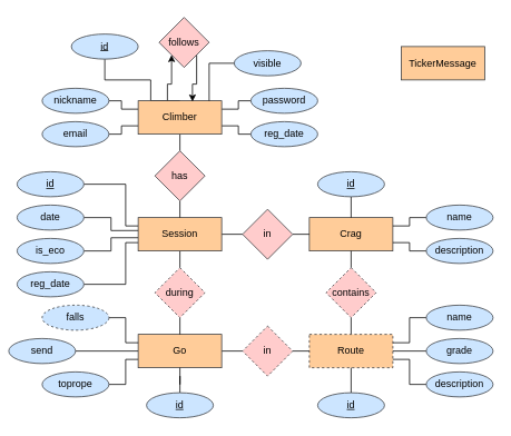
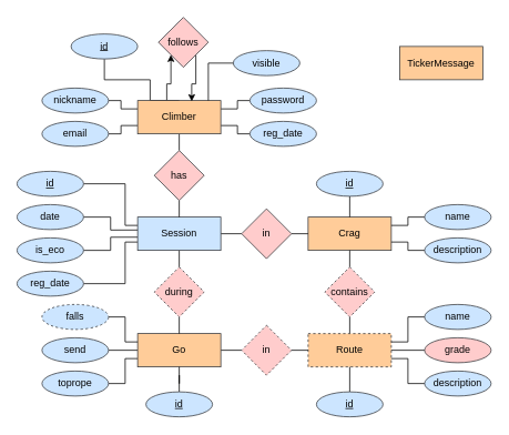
  <mxCell id="0" />
  <mxCell id="1" parent="0" />
  <mxCell id="2" style="edgeStyle=orthogonalEdgeStyle;rounded=0;orthogonalLoop=1;jettySize=auto;html=1;exitX=0.5;exitY=1;exitDx=0;exitDy=0;entryX=0.5;entryY=0;entryDx=0;entryDy=0;endArrow=none;endFill=0;" parent="1" source="9" target="26" edge="1"><mxGeometry relative="1" as="geometry" /></mxCell>
  <mxCell id="3" style="edgeStyle=orthogonalEdgeStyle;rounded=0;orthogonalLoop=1;jettySize=auto;html=1;exitX=0;exitY=0.25;exitDx=0;exitDy=0;endArrow=none;endFill=0;" parent="1" source="9" target="10" edge="1"><mxGeometry relative="1" as="geometry" /></mxCell>
  <mxCell id="4" style="edgeStyle=orthogonalEdgeStyle;rounded=0;orthogonalLoop=1;jettySize=auto;html=1;exitX=0;exitY=0.75;exitDx=0;exitDy=0;endArrow=none;endFill=0;" parent="1" source="9" target="35" edge="1"><mxGeometry relative="1" as="geometry" /></mxCell>
  <mxCell id="5" style="edgeStyle=orthogonalEdgeStyle;rounded=0;orthogonalLoop=1;jettySize=auto;html=1;exitX=1;exitY=0.25;exitDx=0;exitDy=0;endArrow=none;endFill=0;" parent="1" source="9" target="36" edge="1"><mxGeometry relative="1" as="geometry" /></mxCell>
  <mxCell id="6" style="edgeStyle=orthogonalEdgeStyle;rounded=0;orthogonalLoop=1;jettySize=auto;html=1;exitX=1;exitY=0.75;exitDx=0;exitDy=0;endArrow=none;endFill=0;" parent="1" source="9" target="38" edge="1"><mxGeometry relative="1" as="geometry" /></mxCell>
  <mxCell id="7" style="edgeStyle=orthogonalEdgeStyle;rounded=0;orthogonalLoop=1;jettySize=auto;html=1;exitX=0.5;exitY=0;exitDx=0;exitDy=0;endArrow=none;endFill=0;" parent="1" source="9" target="37" edge="1"><mxGeometry relative="1" as="geometry"><Array as="points"><mxPoint x="180" y="120" /><mxPoint x="180" y="95" /><mxPoint x="125" y="95" /></Array></mxGeometry></mxCell>
  <mxCell id="8" style="edgeStyle=orthogonalEdgeStyle;rounded=0;orthogonalLoop=1;jettySize=auto;html=1;entryX=0;entryY=1;entryDx=0;entryDy=0;endArrow=classic;endFill=1;startSize=6;endSize=6;exitX=0.35;exitY=0.05;exitDx=0;exitDy=0;exitPerimeter=0;" parent="1" source="9" target="64" edge="1"><mxGeometry relative="1" as="geometry" /></mxCell>
  <mxCell id="9" value="Climber" style="whiteSpace=wrap;html=1;align=center;fillColor=#ffcc99;strokeColor=#36393d;" parent="1" vertex="1"><mxGeometry x="165" y="120" width="100" height="40" as="geometry" /></mxCell>
  <mxCell id="10" value="nickname" style="ellipse;whiteSpace=wrap;html=1;align=center;fillColor=#cce5ff;strokeColor=#36393d;" parent="1" vertex="1"><mxGeometry x="50" y="105" width="80" height="30" as="geometry" /></mxCell>
  <mxCell id="11" style="edgeStyle=orthogonalEdgeStyle;rounded=0;orthogonalLoop=1;jettySize=auto;html=1;exitX=0.5;exitY=0;exitDx=0;exitDy=0;entryX=0.5;entryY=1;entryDx=0;entryDy=0;endArrow=none;endFill=0;" parent="1" source="12" target="34" edge="1"><mxGeometry relative="1" as="geometry" /></mxCell>
  <mxCell id="12" value="Route" style="whiteSpace=wrap;html=1;align=center;fillColor=#ffcc99;strokeColor=#36393d;dashed=1;" parent="1" vertex="1"><mxGeometry x="370" y="400" width="100" height="40" as="geometry" /></mxCell>
  <mxCell id="13" value="Crag" style="whiteSpace=wrap;html=1;align=center;fillColor=#ffcc99;strokeColor=#36393d;" parent="1" vertex="1"><mxGeometry x="370" y="260" width="100" height="40" as="geometry" /></mxCell>
  <mxCell id="14" style="edgeStyle=orthogonalEdgeStyle;rounded=0;orthogonalLoop=1;jettySize=auto;html=1;exitX=1;exitY=0.5;exitDx=0;exitDy=0;entryX=0;entryY=0.5;entryDx=0;entryDy=0;endArrow=none;endFill=0;" parent="1" source="20" target="32" edge="1"><mxGeometry relative="1" as="geometry" /></mxCell>
  <mxCell id="15" style="edgeStyle=orthogonalEdgeStyle;rounded=0;orthogonalLoop=1;jettySize=auto;html=1;exitX=0.5;exitY=1;exitDx=0;exitDy=0;entryX=0.5;entryY=0;entryDx=0;entryDy=0;endArrow=none;endFill=0;" parent="1" source="20" target="28" edge="1"><mxGeometry relative="1" as="geometry" /></mxCell>
  <mxCell id="16" style="edgeStyle=orthogonalEdgeStyle;rounded=0;orthogonalLoop=1;jettySize=auto;html=1;exitX=0;exitY=0.25;exitDx=0;exitDy=0;entryX=1;entryY=0.5;entryDx=0;entryDy=0;endArrow=none;endFill=0;" parent="1" source="20" target="39" edge="1"><mxGeometry relative="1" as="geometry"><Array as="points"><mxPoint x="150" y="270" /><mxPoint x="150" y="220" /></Array></mxGeometry></mxCell>
  <mxCell id="17" style="edgeStyle=orthogonalEdgeStyle;rounded=0;orthogonalLoop=1;jettySize=auto;html=1;exitX=0.011;exitY=0.389;exitDx=0;exitDy=0;endArrow=none;endFill=0;exitPerimeter=0;" parent="1" source="20" target="40" edge="1"><mxGeometry relative="1" as="geometry" /></mxCell>
  <mxCell id="18" style="edgeStyle=orthogonalEdgeStyle;rounded=0;orthogonalLoop=1;jettySize=auto;html=1;exitX=0;exitY=0.604;exitDx=0;exitDy=0;endArrow=none;endFill=0;exitPerimeter=0;" parent="1" source="20" target="41" edge="1"><mxGeometry relative="1" as="geometry" /></mxCell>
  <mxCell id="19" style="edgeStyle=orthogonalEdgeStyle;rounded=0;orthogonalLoop=1;jettySize=auto;html=1;exitX=0;exitY=0.75;exitDx=0;exitDy=0;entryX=1;entryY=0.5;entryDx=0;entryDy=0;endArrow=none;endFill=0;" parent="1" source="20" target="42" edge="1"><mxGeometry relative="1" as="geometry"><Array as="points"><mxPoint x="150" y="290" /><mxPoint x="150" y="340" /></Array></mxGeometry></mxCell>
- <mxCell id="20" value="&lt;div&gt;Session&lt;/div&gt;" style="whiteSpace=wrap;html=1;align=center;fillColor=#ffcc99;strokeColor=#36393d;" parent="1" vertex="1"><mxGeometry x="165" y="260" width="100" height="40" as="geometry" /></mxCell>
+ <mxCell id="20" value="&lt;div&gt;Session&lt;/div&gt;" style="whiteSpace=wrap;html=1;align=center;fillColor=#cce5ff;strokeColor=#36393d;" parent="1" vertex="1"><mxGeometry x="165" y="260" width="100" height="40" as="geometry" /></mxCell>
  <mxCell id="21" style="edgeStyle=orthogonalEdgeStyle;rounded=0;orthogonalLoop=1;jettySize=auto;html=1;exitX=1;exitY=0.5;exitDx=0;exitDy=0;entryX=0;entryY=0.5;entryDx=0;entryDy=0;endArrow=none;endFill=0;" parent="1" source="24" target="30" edge="1"><mxGeometry relative="1" as="geometry" /></mxCell>
  <mxCell id="22" style="edgeStyle=orthogonalEdgeStyle;rounded=0;orthogonalLoop=1;jettySize=auto;html=1;exitX=0;exitY=0.5;exitDx=0;exitDy=0;entryX=1;entryY=0.5;entryDx=0;entryDy=0;endArrow=none;endFill=0;" parent="1" source="24" target="61" edge="1"><mxGeometry relative="1" as="geometry" /></mxCell>
  <mxCell id="23" style="edgeStyle=orthogonalEdgeStyle;rounded=0;orthogonalLoop=1;jettySize=auto;html=1;exitX=0;exitY=0.75;exitDx=0;exitDy=0;entryX=1;entryY=0.5;entryDx=0;entryDy=0;endArrow=none;endFill=0;" parent="1" source="24" target="62" edge="1"><mxGeometry relative="1" as="geometry"><Array as="points"><mxPoint x="150" y="430" /><mxPoint x="150" y="460" /></Array></mxGeometry></mxCell>
  <mxCell id="24" value="Go" style="whiteSpace=wrap;html=1;align=center;fillColor=#ffcc99;strokeColor=#36393d;" parent="1" vertex="1"><mxGeometry x="165" y="400" width="100" height="40" as="geometry" /></mxCell>
  <mxCell id="25" style="edgeStyle=orthogonalEdgeStyle;rounded=0;orthogonalLoop=1;jettySize=auto;html=1;exitX=0.5;exitY=1;exitDx=0;exitDy=0;entryX=0.5;entryY=0;entryDx=0;entryDy=0;endArrow=none;endFill=0;" parent="1" source="26" target="20" edge="1"><mxGeometry relative="1" as="geometry" /></mxCell>
  <mxCell id="26" value="has" style="shape=rhombus;perimeter=rhombusPerimeter;whiteSpace=wrap;html=1;align=center;fillColor=#ffcccc;strokeColor=#36393d;" parent="1" vertex="1"><mxGeometry x="185" y="180" width="60" height="60" as="geometry" /></mxCell>
  <mxCell id="27" style="edgeStyle=orthogonalEdgeStyle;rounded=0;orthogonalLoop=1;jettySize=auto;html=1;exitX=0.5;exitY=1;exitDx=0;exitDy=0;entryX=0.5;entryY=0;entryDx=0;entryDy=0;endArrow=none;endFill=0;" parent="1" source="28" target="24" edge="1"><mxGeometry relative="1" as="geometry" /></mxCell>
  <mxCell id="28" value="during" style="shape=rhombus;perimeter=rhombusPerimeter;whiteSpace=wrap;html=1;align=center;fillColor=#ffcccc;strokeColor=#36393d;dashed=1;" parent="1" vertex="1"><mxGeometry x="185" y="320" width="60" height="60" as="geometry" /></mxCell>
  <mxCell id="29" style="edgeStyle=orthogonalEdgeStyle;rounded=0;orthogonalLoop=1;jettySize=auto;html=1;exitX=1;exitY=0.5;exitDx=0;exitDy=0;entryX=0;entryY=0.5;entryDx=0;entryDy=0;endArrow=none;endFill=0;" parent="1" source="30" target="12" edge="1"><mxGeometry relative="1" as="geometry" /></mxCell>
  <mxCell id="30" value="in" style="shape=rhombus;perimeter=rhombusPerimeter;whiteSpace=wrap;html=1;align=center;fillColor=#ffcccc;strokeColor=#36393d;dashed=1;" parent="1" vertex="1"><mxGeometry x="290" y="390" width="60" height="60" as="geometry" /></mxCell>
  <mxCell id="31" style="edgeStyle=orthogonalEdgeStyle;rounded=0;orthogonalLoop=1;jettySize=auto;html=1;exitX=1;exitY=0.5;exitDx=0;exitDy=0;entryX=0;entryY=0.5;entryDx=0;entryDy=0;endArrow=none;endFill=0;" parent="1" source="32" target="13" edge="1"><mxGeometry relative="1" as="geometry" /></mxCell>
  <mxCell id="32" value="in" style="shape=rhombus;perimeter=rhombusPerimeter;whiteSpace=wrap;html=1;align=center;fillColor=#ffcccc;strokeColor=#36393d;sketch=0;shadow=0;rounded=0;perimeterSpacing=0;" parent="1" vertex="1"><mxGeometry x="290" y="250" width="60" height="60" as="geometry" /></mxCell>
  <mxCell id="33" style="edgeStyle=orthogonalEdgeStyle;rounded=0;orthogonalLoop=1;jettySize=auto;html=1;exitX=0.5;exitY=0;exitDx=0;exitDy=0;entryX=0.5;entryY=1;entryDx=0;entryDy=0;endArrow=none;endFill=0;" parent="1" source="34" target="13" edge="1"><mxGeometry relative="1" as="geometry" /></mxCell>
  <mxCell id="34" value="contains" style="shape=rhombus;perimeter=rhombusPerimeter;whiteSpace=wrap;html=1;align=center;fillColor=#ffcccc;strokeColor=#36393d;dashed=1;" parent="1" vertex="1"><mxGeometry x="390" y="320" width="60" height="60" as="geometry" /></mxCell>
  <mxCell id="35" value="email" style="ellipse;whiteSpace=wrap;html=1;align=center;fillColor=#cce5ff;strokeColor=#36393d;" parent="1" vertex="1"><mxGeometry x="50" y="145" width="80" height="30" as="geometry" /></mxCell>
  <mxCell id="36" value="password" style="ellipse;whiteSpace=wrap;html=1;align=center;fillColor=#cce5ff;strokeColor=#36393d;" parent="1" vertex="1"><mxGeometry x="300" y="105" width="80" height="30" as="geometry" /></mxCell>
  <mxCell id="37" value="id" style="ellipse;whiteSpace=wrap;html=1;align=center;fontStyle=4;fillColor=#cce5ff;strokeColor=#36393d;" parent="1" vertex="1"><mxGeometry x="85" y="40" width="80" height="30" as="geometry" /></mxCell>
  <mxCell id="38" value="reg_date" style="ellipse;whiteSpace=wrap;html=1;align=center;fillColor=#cce5ff;strokeColor=#36393d;" parent="1" vertex="1"><mxGeometry x="300" y="145" width="80" height="30" as="geometry" /></mxCell>
  <mxCell id="39" value="id" style="ellipse;whiteSpace=wrap;html=1;align=center;fontStyle=4;fillColor=#cce5ff;strokeColor=#36393d;" parent="1" vertex="1"><mxGeometry x="20" y="205" width="80" height="30" as="geometry" /></mxCell>
  <mxCell id="40" value="date" style="ellipse;whiteSpace=wrap;html=1;align=center;fillColor=#cce5ff;strokeColor=#36393d;" parent="1" vertex="1"><mxGeometry x="20" y="245" width="80" height="30" as="geometry" /></mxCell>
  <mxCell id="41" value="is_eco" style="ellipse;whiteSpace=wrap;html=1;align=center;fillColor=#cce5ff;strokeColor=#36393d;" parent="1" vertex="1"><mxGeometry x="20" y="285" width="80" height="30" as="geometry" /></mxCell>
  <mxCell id="42" value="reg_date" style="ellipse;whiteSpace=wrap;html=1;align=center;fillColor=#cce5ff;strokeColor=#36393d;" parent="1" vertex="1"><mxGeometry x="20" y="325" width="80" height="30" as="geometry" /></mxCell>
  <mxCell id="43" style="edgeStyle=orthogonalEdgeStyle;rounded=0;orthogonalLoop=1;jettySize=auto;html=1;exitX=0.5;exitY=1;exitDx=0;exitDy=0;entryX=0.5;entryY=0;entryDx=0;entryDy=0;endArrow=none;endFill=0;" parent="1" source="44" target="13" edge="1"><mxGeometry relative="1" as="geometry" /></mxCell>
  <mxCell id="44" value="id" style="ellipse;whiteSpace=wrap;html=1;align=center;fontStyle=4;fillColor=#cce5ff;strokeColor=#36393d;" parent="1" vertex="1"><mxGeometry x="380" y="205" width="80" height="30" as="geometry" /></mxCell>
  <mxCell id="45" style="edgeStyle=orthogonalEdgeStyle;rounded=0;orthogonalLoop=1;jettySize=auto;html=1;exitX=0;exitY=0.5;exitDx=0;exitDy=0;entryX=1;entryY=0.25;entryDx=0;entryDy=0;endArrow=none;endFill=0;" parent="1" source="46" target="13" edge="1"><mxGeometry relative="1" as="geometry" /></mxCell>
  <mxCell id="46" value="name" style="ellipse;whiteSpace=wrap;html=1;align=center;fillColor=#cce5ff;strokeColor=#36393d;" parent="1" vertex="1"><mxGeometry x="510" y="245" width="80" height="30" as="geometry" /></mxCell>
  <mxCell id="47" style="edgeStyle=orthogonalEdgeStyle;rounded=0;orthogonalLoop=1;jettySize=auto;html=1;exitX=0;exitY=0.5;exitDx=0;exitDy=0;entryX=1;entryY=0.75;entryDx=0;entryDy=0;endArrow=none;endFill=0;" parent="1" source="48" target="13" edge="1"><mxGeometry relative="1" as="geometry" /></mxCell>
  <mxCell id="48" value="description" style="ellipse;whiteSpace=wrap;html=1;align=center;fillColor=#cce5ff;strokeColor=#36393d;" parent="1" vertex="1"><mxGeometry x="510" y="285" width="80" height="30" as="geometry" /></mxCell>
  <mxCell id="49" style="edgeStyle=orthogonalEdgeStyle;rounded=0;orthogonalLoop=1;jettySize=auto;html=1;exitX=0.5;exitY=0;exitDx=0;exitDy=0;entryX=0.5;entryY=1;entryDx=0;entryDy=0;endArrow=none;endFill=0;" parent="1" source="50" target="12" edge="1"><mxGeometry relative="1" as="geometry" /></mxCell>
  <mxCell id="50" value="id" style="ellipse;whiteSpace=wrap;html=1;align=center;fontStyle=4;fillColor=#cce5ff;strokeColor=#36393d;" parent="1" vertex="1"><mxGeometry x="380" y="470" width="80" height="30" as="geometry" /></mxCell>
  <mxCell id="51" style="edgeStyle=orthogonalEdgeStyle;rounded=0;orthogonalLoop=1;jettySize=auto;html=1;exitX=0;exitY=0.5;exitDx=0;exitDy=0;entryX=1;entryY=0.25;entryDx=0;entryDy=0;endArrow=none;endFill=0;" parent="1" source="52" target="12" edge="1"><mxGeometry relative="1" as="geometry" /></mxCell>
  <mxCell id="52" value="name" style="ellipse;whiteSpace=wrap;html=1;align=center;fillColor=#cce5ff;strokeColor=#36393d;" parent="1" vertex="1"><mxGeometry x="510" y="365" width="80" height="30" as="geometry" /></mxCell>
  <mxCell id="53" style="edgeStyle=orthogonalEdgeStyle;rounded=0;orthogonalLoop=1;jettySize=auto;html=1;exitX=0;exitY=0.5;exitDx=0;exitDy=0;entryX=1;entryY=0.5;entryDx=0;entryDy=0;endArrow=none;endFill=0;" parent="1" source="54" target="12" edge="1"><mxGeometry relative="1" as="geometry" /></mxCell>
- <mxCell id="54" value="grade" style="ellipse;whiteSpace=wrap;html=1;align=center;fillColor=#cce5ff;strokeColor=#36393d;" parent="1" vertex="1"><mxGeometry x="510" y="405" width="80" height="30" as="geometry" /></mxCell>
+ <mxCell id="54" value="grade" style="ellipse;whiteSpace=wrap;html=1;align=center;fillColor=#ffcccc;strokeColor=#36393d;" parent="1" vertex="1"><mxGeometry x="510" y="405" width="80" height="30" as="geometry" /></mxCell>
  <mxCell id="55" style="edgeStyle=orthogonalEdgeStyle;rounded=0;orthogonalLoop=1;jettySize=auto;html=1;exitX=0;exitY=0.5;exitDx=0;exitDy=0;entryX=1;entryY=0.75;entryDx=0;entryDy=0;endArrow=none;endFill=0;" parent="1" source="56" target="12" edge="1"><mxGeometry relative="1" as="geometry" /></mxCell>
  <mxCell id="56" value="description" style="ellipse;whiteSpace=wrap;html=1;align=center;fillColor=#cce5ff;strokeColor=#36393d;" parent="1" vertex="1"><mxGeometry x="510" y="445" width="80" height="30" as="geometry" /></mxCell>
  <mxCell id="57" style="edgeStyle=orthogonalEdgeStyle;rounded=0;orthogonalLoop=1;jettySize=auto;html=1;exitX=0.5;exitY=0;exitDx=0;exitDy=0;endArrow=none;endFill=0;" parent="1" source="58" target="24" edge="1"><mxGeometry relative="1" as="geometry" /></mxCell>
  <mxCell id="58" value="id" style="ellipse;whiteSpace=wrap;html=1;align=center;fontStyle=4;fillColor=#cce5ff;strokeColor=#36393d;" parent="1" vertex="1"><mxGeometry x="175" y="470" width="80" height="30" as="geometry" /></mxCell>
  <mxCell id="59" style="edgeStyle=orthogonalEdgeStyle;rounded=0;orthogonalLoop=1;jettySize=auto;html=1;exitX=1;exitY=0.5;exitDx=0;exitDy=0;entryX=0;entryY=0.25;entryDx=0;entryDy=0;endArrow=none;endFill=0;" parent="1" source="60" target="24" edge="1"><mxGeometry relative="1" as="geometry" /></mxCell>
  <mxCell id="60" value="falls" style="ellipse;whiteSpace=wrap;html=1;align=center;fillColor=#cce5ff;strokeColor=#36393d;dashed=1;" parent="1" vertex="1"><mxGeometry x="50" y="365" width="80" height="30" as="geometry" /></mxCell>
- <mxCell id="61" value="send" style="ellipse;whiteSpace=wrap;html=1;align=center;fillColor=#cce5ff;strokeColor=#36393d;" parent="1" vertex="1"><mxGeometry x="10" y="405" width="80" height="30" as="geometry" /></mxCell>
+ <mxCell id="61" value="send" style="ellipse;whiteSpace=wrap;html=1;align=center;fillColor=#cce5ff;strokeColor=#36393d;" parent="1" vertex="1"><mxGeometry x="50" y="405" width="80" height="30" as="geometry" /></mxCell>
  <mxCell id="62" value="toprope" style="ellipse;whiteSpace=wrap;html=1;align=center;fillColor=#cce5ff;strokeColor=#36393d;" parent="1" vertex="1"><mxGeometry x="50" y="445" width="80" height="30" as="geometry" /></mxCell>
  <mxCell id="63" style="edgeStyle=orthogonalEdgeStyle;rounded=0;orthogonalLoop=1;jettySize=auto;html=1;exitX=1;exitY=1;exitDx=0;exitDy=0;entryX=0.65;entryY=0.025;entryDx=0;entryDy=0;entryPerimeter=0;endArrow=classic;endFill=1;startSize=6;endSize=6;" parent="1" source="64" target="9" edge="1"><mxGeometry relative="1" as="geometry" /></mxCell>
  <mxCell id="64" value="follows" style="shape=rhombus;perimeter=rhombusPerimeter;whiteSpace=wrap;html=1;align=center;fillColor=#ffcccc;strokeColor=#36393d;" parent="1" vertex="1"><mxGeometry x="190" y="20" width="60" height="60" as="geometry" /></mxCell>
  <mxCell id="65" style="edgeStyle=orthogonalEdgeStyle;rounded=0;orthogonalLoop=1;jettySize=auto;html=1;entryX=0.85;entryY=0;entryDx=0;entryDy=0;entryPerimeter=0;endArrow=none;endFill=0;" edge="1" parent="1" source="66" target="9"><mxGeometry relative="1" as="geometry" /></mxCell>
  <mxCell id="66" value="visible" style="ellipse;whiteSpace=wrap;html=1;align=center;fillColor=#cce5ff;strokeColor=#36393d;" vertex="1" parent="1"><mxGeometry x="280" y="60" width="80" height="30" as="geometry" /></mxCell>
  <mxCell id="67" value="TickerMessage" style="whiteSpace=wrap;html=1;align=center;fillColor=#ffcc99;strokeColor=#36393d;" vertex="1" parent="1"><mxGeometry x="480" y="55" width="100" height="40" as="geometry" /></mxCell>
